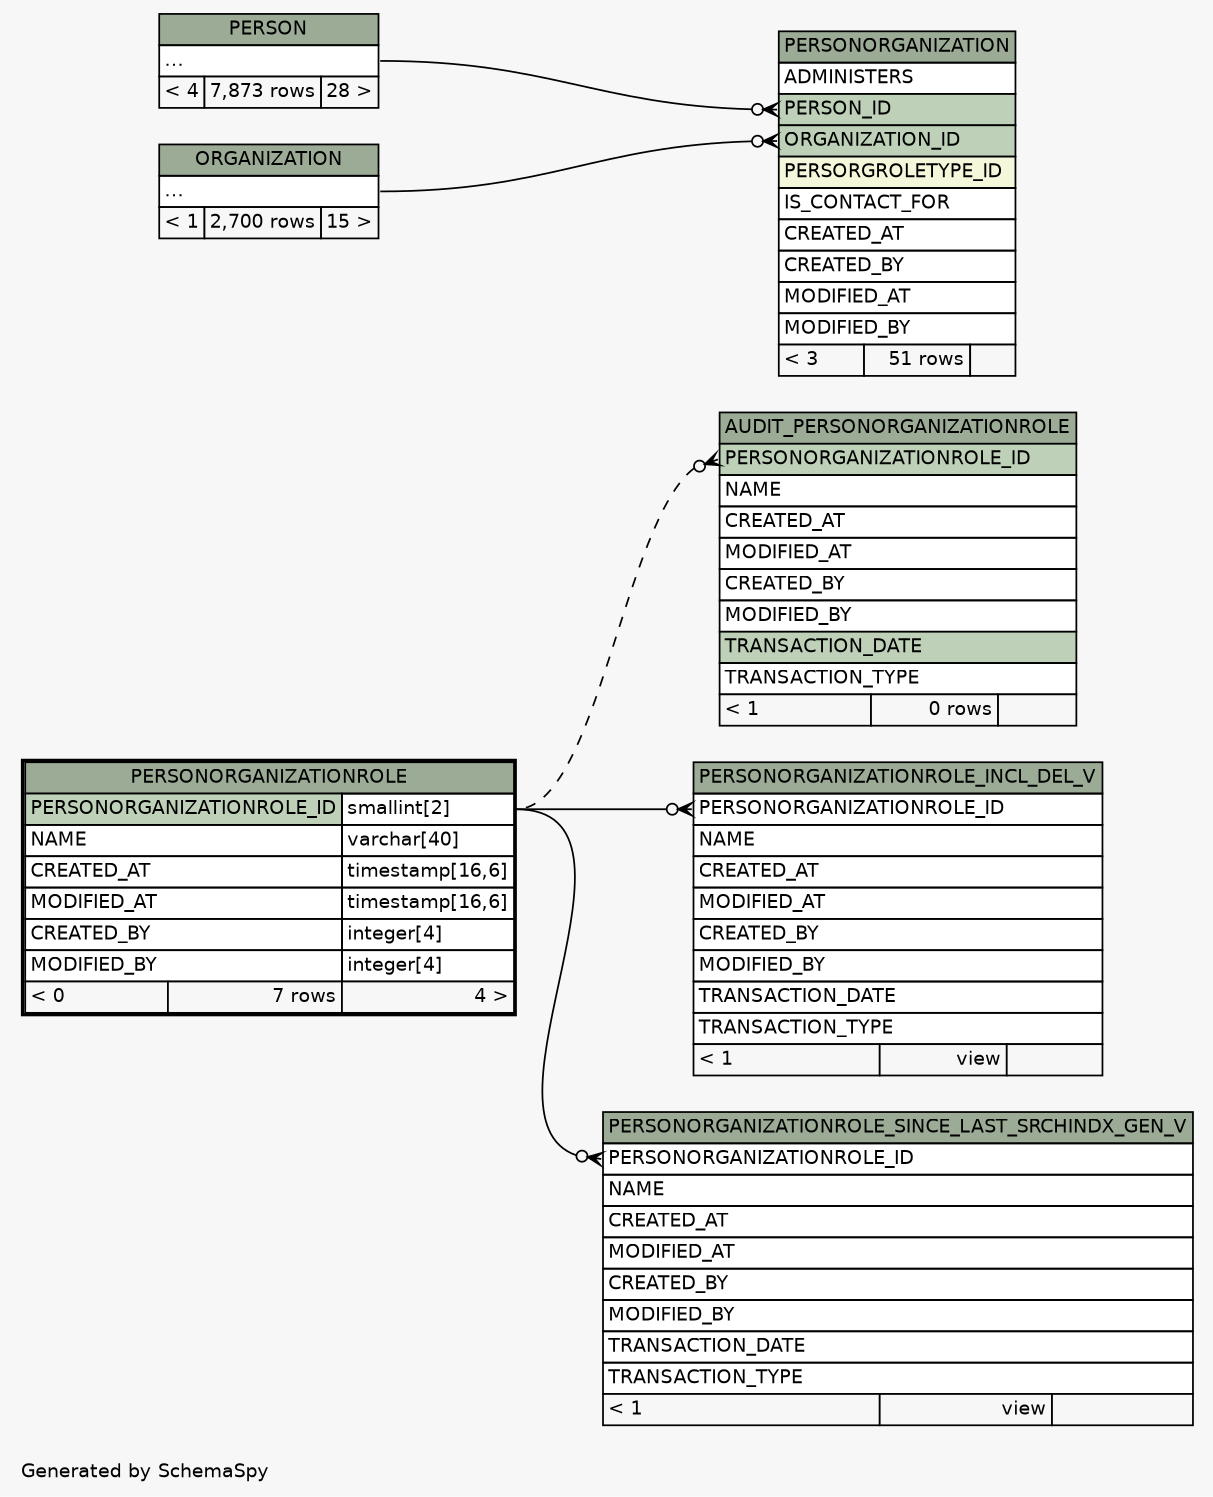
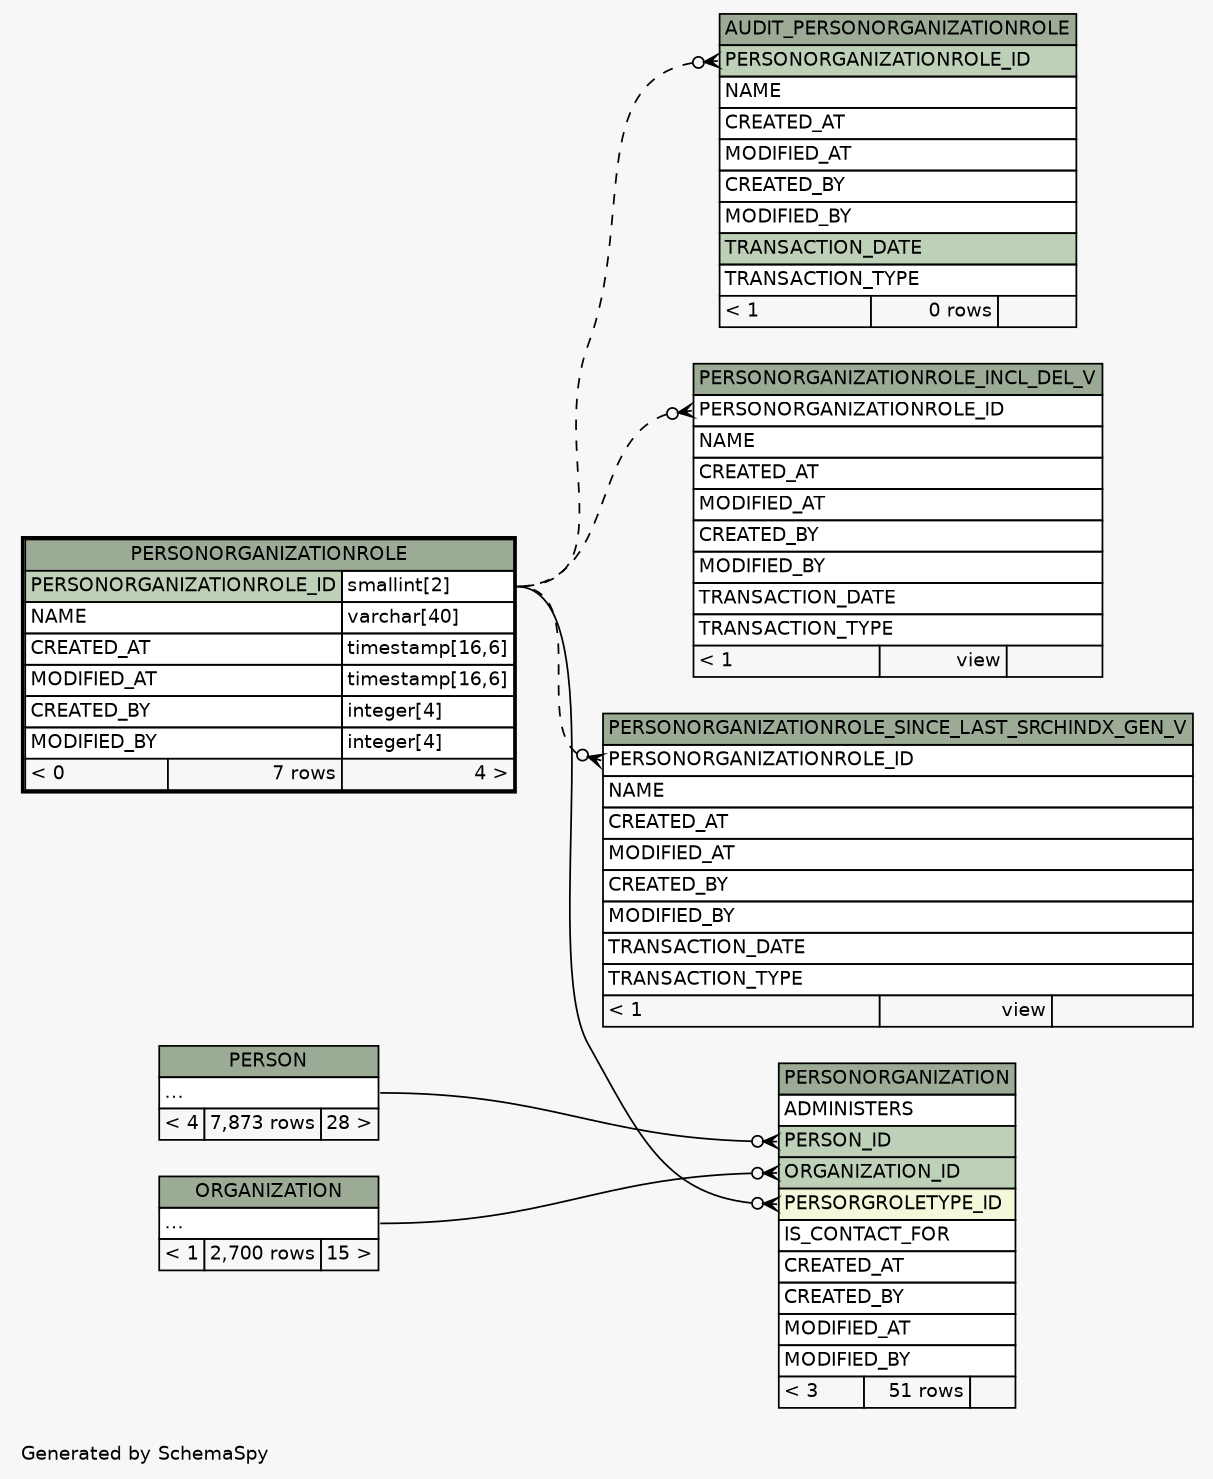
  digraph {
    bgcolor="#f7f7f7"
    fontname=Helvetica
    fontsize=11
    label="\nGenerated by SchemaSpy"
    labeljust=l
    nodesep=0.18
    rankdir=RL
    ranksep=0.46
    node [fontname=Helvetica fontsize=11 shape=plaintext]
    edge [arrowhead=none arrowsize=0.8 arrowtail=crowodot dir=back headport="PERSONORGANIZATIONROLE_ID.type:e" tailport="PERSONORGANIZATIONROLE_ID:w"]
    n1 [label=<     <TABLE BORDER="0" CELLBORDER="1" CELLSPACING="0" BGCOLOR="#ffffff">       <TR><TD COLSPAN="3" BGCOLOR="#9bab96" ALIGN="CENTER">AUDIT_PERSONORGANIZATIONROLE</TD></TR>       <TR><TD PORT="PERSONORGANIZATIONROLE_ID" COLSPAN="3" BGCOLOR="#bed1b8" ALIGN="LEFT">PERSONORGANIZATIONROLE_ID</TD></TR>       <TR><TD PORT="NAME" COLSPAN="3" ALIGN="LEFT">NAME</TD></TR>       <TR><TD PORT="CREATED_AT" COLSPAN="3" ALIGN="LEFT">CREATED_AT</TD></TR>       <TR><TD PORT="MODIFIED_AT" COLSPAN="3" ALIGN="LEFT">MODIFIED_AT</TD></TR>       <TR><TD PORT="CREATED_BY" COLSPAN="3" ALIGN="LEFT">CREATED_BY</TD></TR>       <TR><TD PORT="MODIFIED_BY" COLSPAN="3" ALIGN="LEFT">MODIFIED_BY</TD></TR>       <TR><TD PORT="TRANSACTION_DATE" COLSPAN="3" BGCOLOR="#bed1b8" ALIGN="LEFT">TRANSACTION_DATE</TD></TR>       <TR><TD PORT="TRANSACTION_TYPE" COLSPAN="3" ALIGN="LEFT">TRANSACTION_TYPE</TD></TR>       <TR><TD ALIGN="LEFT" BGCOLOR="#f7f7f7">&lt; 1</TD><TD ALIGN="RIGHT" BGCOLOR="#f7f7f7">0 rows</TD><TD ALIGN="RIGHT" BGCOLOR="#f7f7f7">  </TD></TR>     </TABLE>>]
    n2 [label=<     <TABLE BORDER="2" CELLBORDER="1" CELLSPACING="0" BGCOLOR="#ffffff">       <TR><TD COLSPAN="3" BGCOLOR="#9bab96" ALIGN="CENTER">PERSONORGANIZATIONROLE</TD></TR>       <TR><TD PORT="PERSONORGANIZATIONROLE_ID" COLSPAN="2" BGCOLOR="#bed1b8" ALIGN="LEFT">PERSONORGANIZATIONROLE_ID</TD><TD PORT="PERSONORGANIZATIONROLE_ID.type" ALIGN="LEFT">smallint[2]</TD></TR>       <TR><TD PORT="NAME" COLSPAN="2" ALIGN="LEFT">NAME</TD><TD PORT="NAME.type" ALIGN="LEFT">varchar[40]</TD></TR>       <TR><TD PORT="CREATED_AT" COLSPAN="2" ALIGN="LEFT">CREATED_AT</TD><TD PORT="CREATED_AT.type" ALIGN="LEFT">timestamp[16,6]</TD></TR>       <TR><TD PORT="MODIFIED_AT" COLSPAN="2" ALIGN="LEFT">MODIFIED_AT</TD><TD PORT="MODIFIED_AT.type" ALIGN="LEFT">timestamp[16,6]</TD></TR>       <TR><TD PORT="CREATED_BY" COLSPAN="2" ALIGN="LEFT">CREATED_BY</TD><TD PORT="CREATED_BY.type" ALIGN="LEFT">integer[4]</TD></TR>       <TR><TD PORT="MODIFIED_BY" COLSPAN="2" ALIGN="LEFT">MODIFIED_BY</TD><TD PORT="MODIFIED_BY.type" ALIGN="LEFT">integer[4]</TD></TR>       <TR><TD ALIGN="LEFT" BGCOLOR="#f7f7f7">&lt; 0</TD><TD ALIGN="RIGHT" BGCOLOR="#f7f7f7">7 rows</TD><TD ALIGN="RIGHT" BGCOLOR="#f7f7f7">4 &gt;</TD></TR>     </TABLE>>]
    n3 [label=<     <TABLE BORDER="0" CELLBORDER="1" CELLSPACING="0" BGCOLOR="#ffffff">       <TR><TD COLSPAN="3" BGCOLOR="#9bab96" ALIGN="CENTER">PERSONORGANIZATION</TD></TR>       <TR><TD PORT="ADMINISTERS" COLSPAN="3" ALIGN="LEFT">ADMINISTERS</TD></TR>       <TR><TD PORT="PERSON_ID" COLSPAN="3" BGCOLOR="#bed1b8" ALIGN="LEFT">PERSON_ID</TD></TR>       <TR><TD PORT="ORGANIZATION_ID" COLSPAN="3" BGCOLOR="#bed1b8" ALIGN="LEFT">ORGANIZATION_ID</TD></TR>       <TR><TD PORT="PERSORGROLETYPE_ID" COLSPAN="3" BGCOLOR="#f4f7da" ALIGN="LEFT">PERSORGROLETYPE_ID</TD></TR>       <TR><TD PORT="IS_CONTACT_FOR" COLSPAN="3" ALIGN="LEFT">IS_CONTACT_FOR</TD></TR>       <TR><TD PORT="CREATED_AT" COLSPAN="3" ALIGN="LEFT">CREATED_AT</TD></TR>       <TR><TD PORT="CREATED_BY" COLSPAN="3" ALIGN="LEFT">CREATED_BY</TD></TR>       <TR><TD PORT="MODIFIED_AT" COLSPAN="3" ALIGN="LEFT">MODIFIED_AT</TD></TR>       <TR><TD PORT="MODIFIED_BY" COLSPAN="3" ALIGN="LEFT">MODIFIED_BY</TD></TR>       <TR><TD ALIGN="LEFT" BGCOLOR="#f7f7f7">&lt; 3</TD><TD ALIGN="RIGHT" BGCOLOR="#f7f7f7">51 rows</TD><TD ALIGN="RIGHT" BGCOLOR="#f7f7f7">  </TD></TR>     </TABLE>>]
    n4 [label=<     <TABLE BORDER="0" CELLBORDER="1" CELLSPACING="0" BGCOLOR="#ffffff">       <TR><TD COLSPAN="3" BGCOLOR="#9bab96" ALIGN="CENTER">ORGANIZATION</TD></TR>       <TR><TD PORT="elipses" COLSPAN="3" ALIGN="LEFT">...</TD></TR>       <TR><TD ALIGN="LEFT" BGCOLOR="#f7f7f7">&lt; 1</TD><TD ALIGN="RIGHT" BGCOLOR="#f7f7f7">2,700 rows</TD><TD ALIGN="RIGHT" BGCOLOR="#f7f7f7">15 &gt;</TD></TR>     </TABLE>>]
    n5 [label=<     <TABLE BORDER="0" CELLBORDER="1" CELLSPACING="0" BGCOLOR="#ffffff">       <TR><TD COLSPAN="3" BGCOLOR="#9bab96" ALIGN="CENTER">PERSON</TD></TR>       <TR><TD PORT="elipses" COLSPAN="3" ALIGN="LEFT">...</TD></TR>       <TR><TD ALIGN="LEFT" BGCOLOR="#f7f7f7">&lt; 4</TD><TD ALIGN="RIGHT" BGCOLOR="#f7f7f7">7,873 rows</TD><TD ALIGN="RIGHT" BGCOLOR="#f7f7f7">28 &gt;</TD></TR>     </TABLE>>]
    n6 [label=<     <TABLE BORDER="0" CELLBORDER="1" CELLSPACING="0" BGCOLOR="#ffffff">       <TR><TD COLSPAN="3" BGCOLOR="#9bab96" ALIGN="CENTER">PERSONORGANIZATIONROLE_INCL_DEL_V</TD></TR>       <TR><TD PORT="PERSONORGANIZATIONROLE_ID" COLSPAN="3" ALIGN="LEFT">PERSONORGANIZATIONROLE_ID</TD></TR>       <TR><TD PORT="NAME" COLSPAN="3" ALIGN="LEFT">NAME</TD></TR>       <TR><TD PORT="CREATED_AT" COLSPAN="3" ALIGN="LEFT">CREATED_AT</TD></TR>       <TR><TD PORT="MODIFIED_AT" COLSPAN="3" ALIGN="LEFT">MODIFIED_AT</TD></TR>       <TR><TD PORT="CREATED_BY" COLSPAN="3" ALIGN="LEFT">CREATED_BY</TD></TR>       <TR><TD PORT="MODIFIED_BY" COLSPAN="3" ALIGN="LEFT">MODIFIED_BY</TD></TR>       <TR><TD PORT="TRANSACTION_DATE" COLSPAN="3" ALIGN="LEFT">TRANSACTION_DATE</TD></TR>       <TR><TD PORT="TRANSACTION_TYPE" COLSPAN="3" ALIGN="LEFT">TRANSACTION_TYPE</TD></TR>       <TR><TD ALIGN="LEFT" BGCOLOR="#f7f7f7">&lt; 1</TD><TD ALIGN="RIGHT" BGCOLOR="#f7f7f7">view</TD><TD ALIGN="RIGHT" BGCOLOR="#f7f7f7">  </TD></TR>     </TABLE>>]
    n7 [label=<     <TABLE BORDER="0" CELLBORDER="1" CELLSPACING="0" BGCOLOR="#ffffff">       <TR><TD COLSPAN="3" BGCOLOR="#9bab96" ALIGN="CENTER">PERSONORGANIZATIONROLE_SINCE_LAST_SRCHINDX_GEN_V</TD></TR>       <TR><TD PORT="PERSONORGANIZATIONROLE_ID" COLSPAN="3" ALIGN="LEFT">PERSONORGANIZATIONROLE_ID</TD></TR>       <TR><TD PORT="NAME" COLSPAN="3" ALIGN="LEFT">NAME</TD></TR>       <TR><TD PORT="CREATED_AT" COLSPAN="3" ALIGN="LEFT">CREATED_AT</TD></TR>       <TR><TD PORT="MODIFIED_AT" COLSPAN="3" ALIGN="LEFT">MODIFIED_AT</TD></TR>       <TR><TD PORT="CREATED_BY" COLSPAN="3" ALIGN="LEFT">CREATED_BY</TD></TR>       <TR><TD PORT="MODIFIED_BY" COLSPAN="3" ALIGN="LEFT">MODIFIED_BY</TD></TR>       <TR><TD PORT="TRANSACTION_DATE" COLSPAN="3" ALIGN="LEFT">TRANSACTION_DATE</TD></TR>       <TR><TD PORT="TRANSACTION_TYPE" COLSPAN="3" ALIGN="LEFT">TRANSACTION_TYPE</TD></TR>       <TR><TD ALIGN="LEFT" BGCOLOR="#f7f7f7">&lt; 1</TD><TD ALIGN="RIGHT" BGCOLOR="#f7f7f7">view</TD><TD ALIGN="RIGHT" BGCOLOR="#f7f7f7">  </TD></TR>     </TABLE>>]
    n1 -> n2 [style=dashed]
+   n3 -> n2 [tailport="PERSORGROLETYPE_ID:w"]
    n3 -> n4 [headport="elipses:e" tailport="ORGANIZATION_ID:w"]
    n3 -> n5 [headport="elipses:e" tailport="PERSON_ID:w"]
-   n6 -> n2 [style=solid]
-   n7 -> n2 [style=solid]
+   n6 -> n2 [style=dashed]
+   n7 -> n2 [style=dashed]
  }
